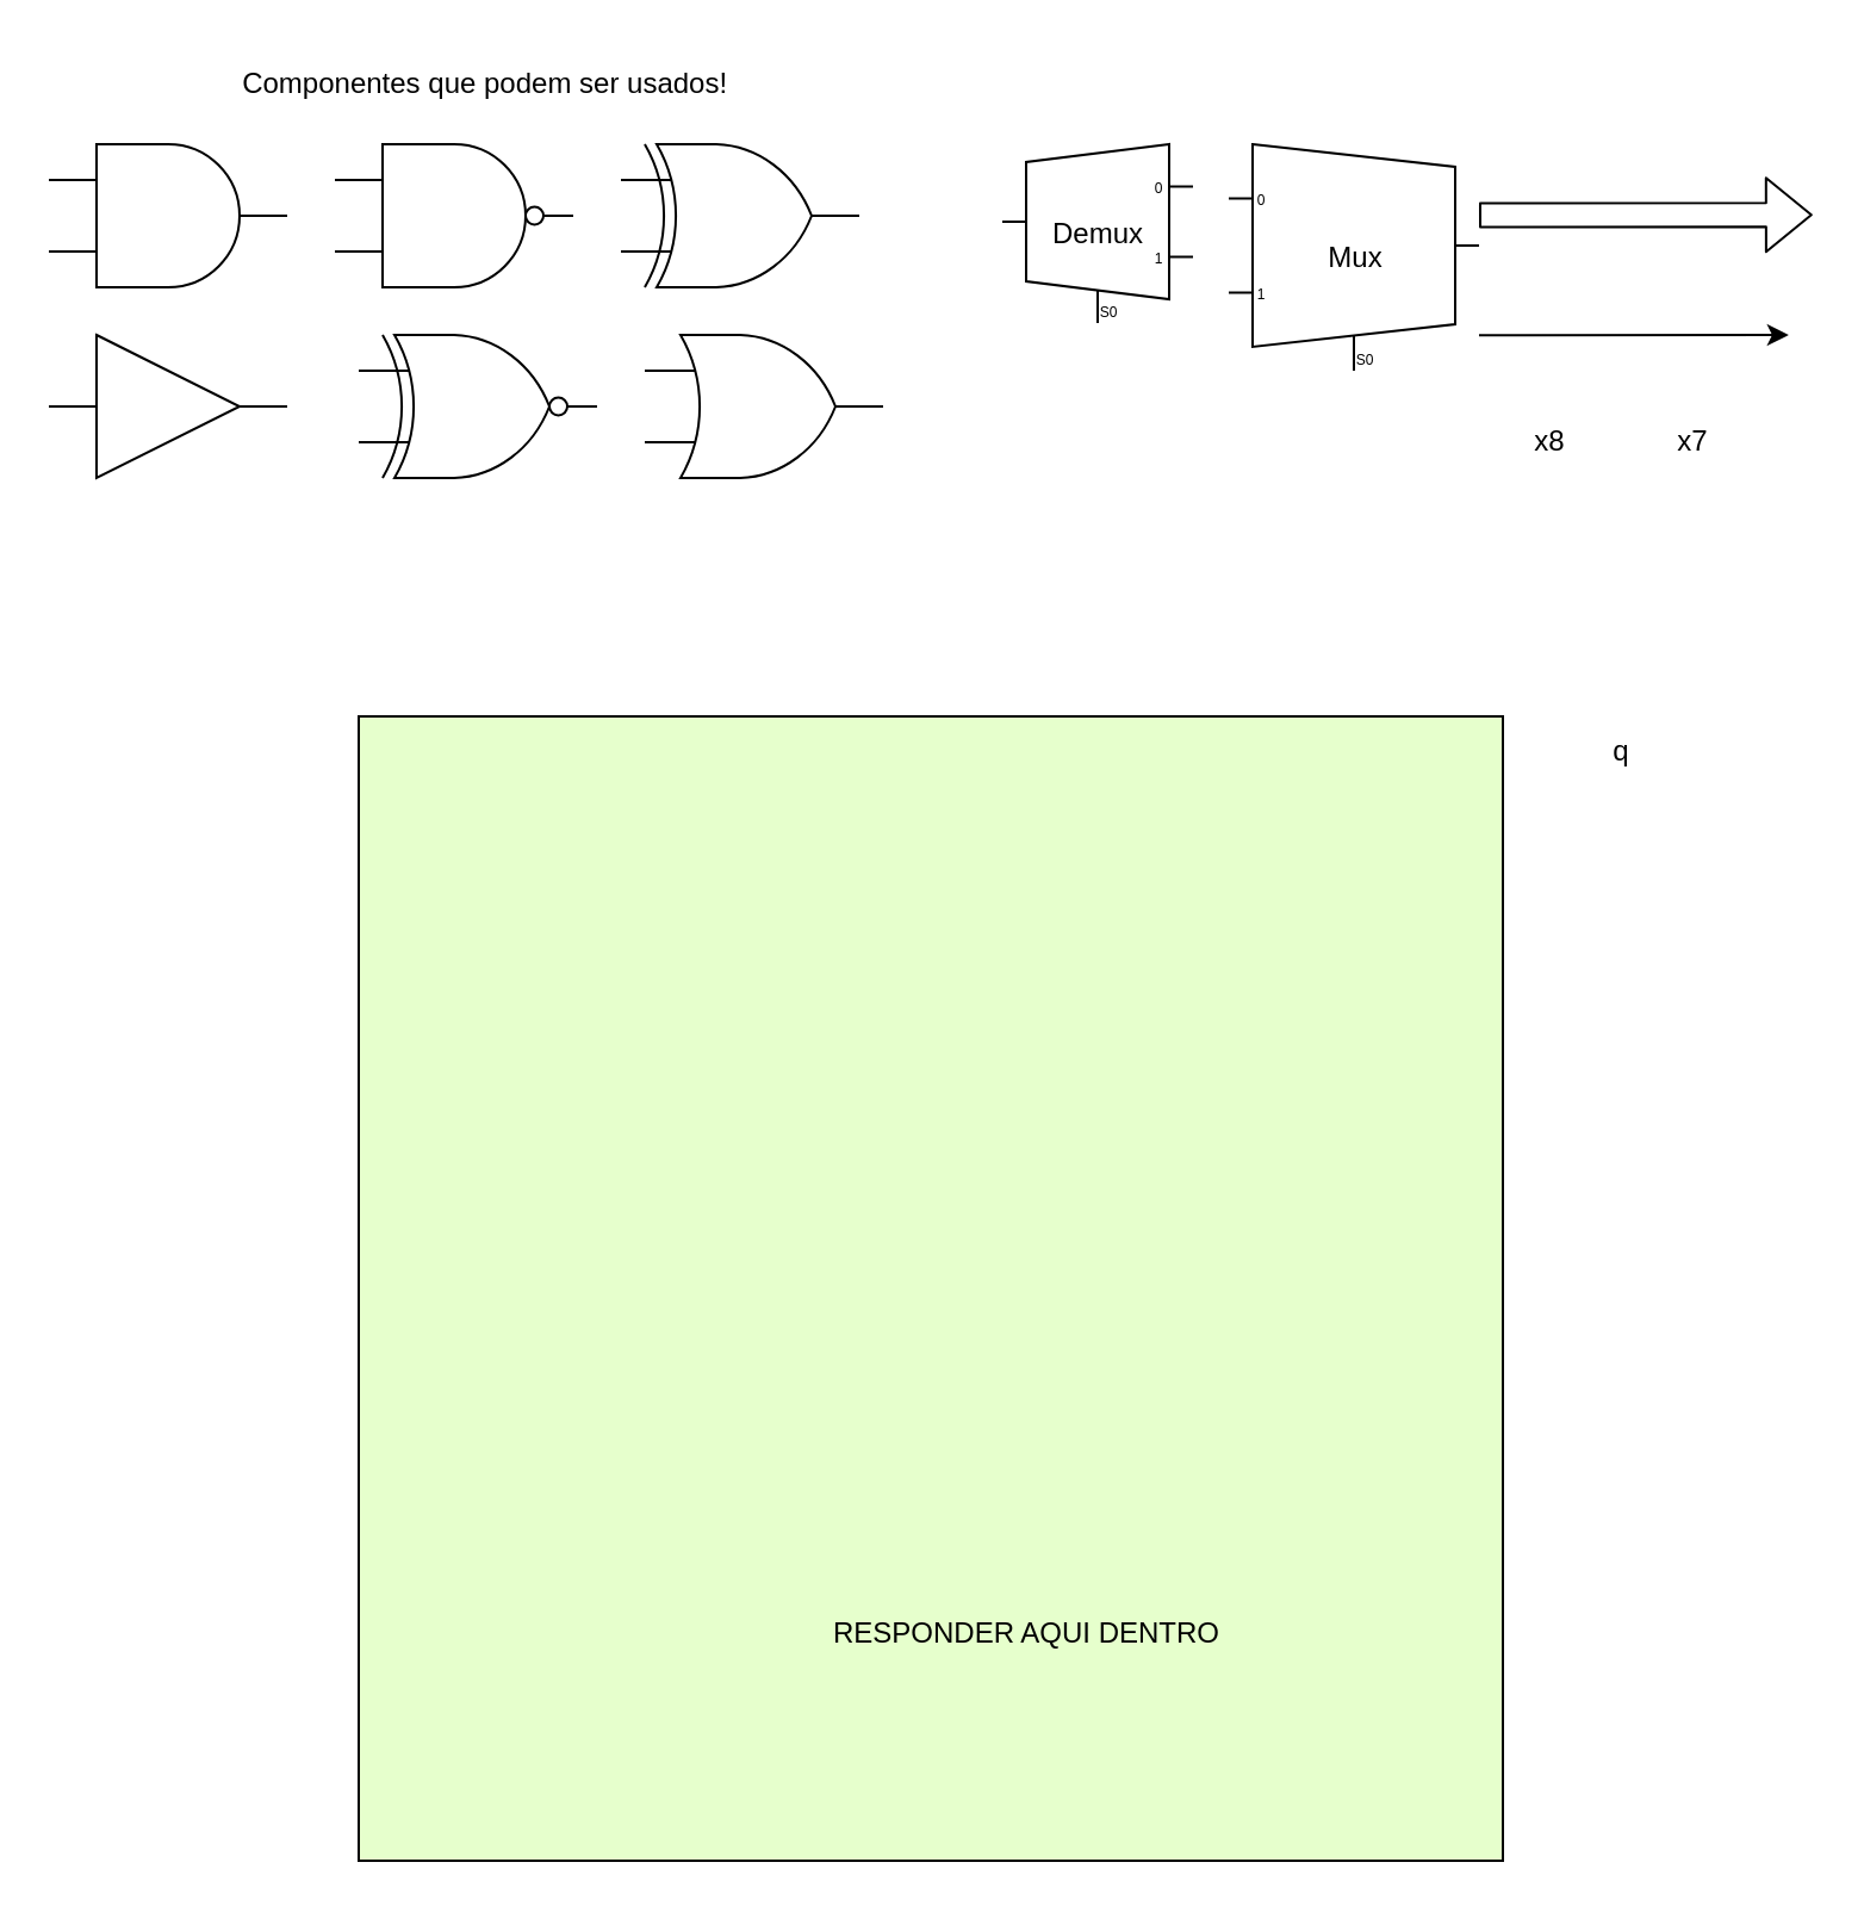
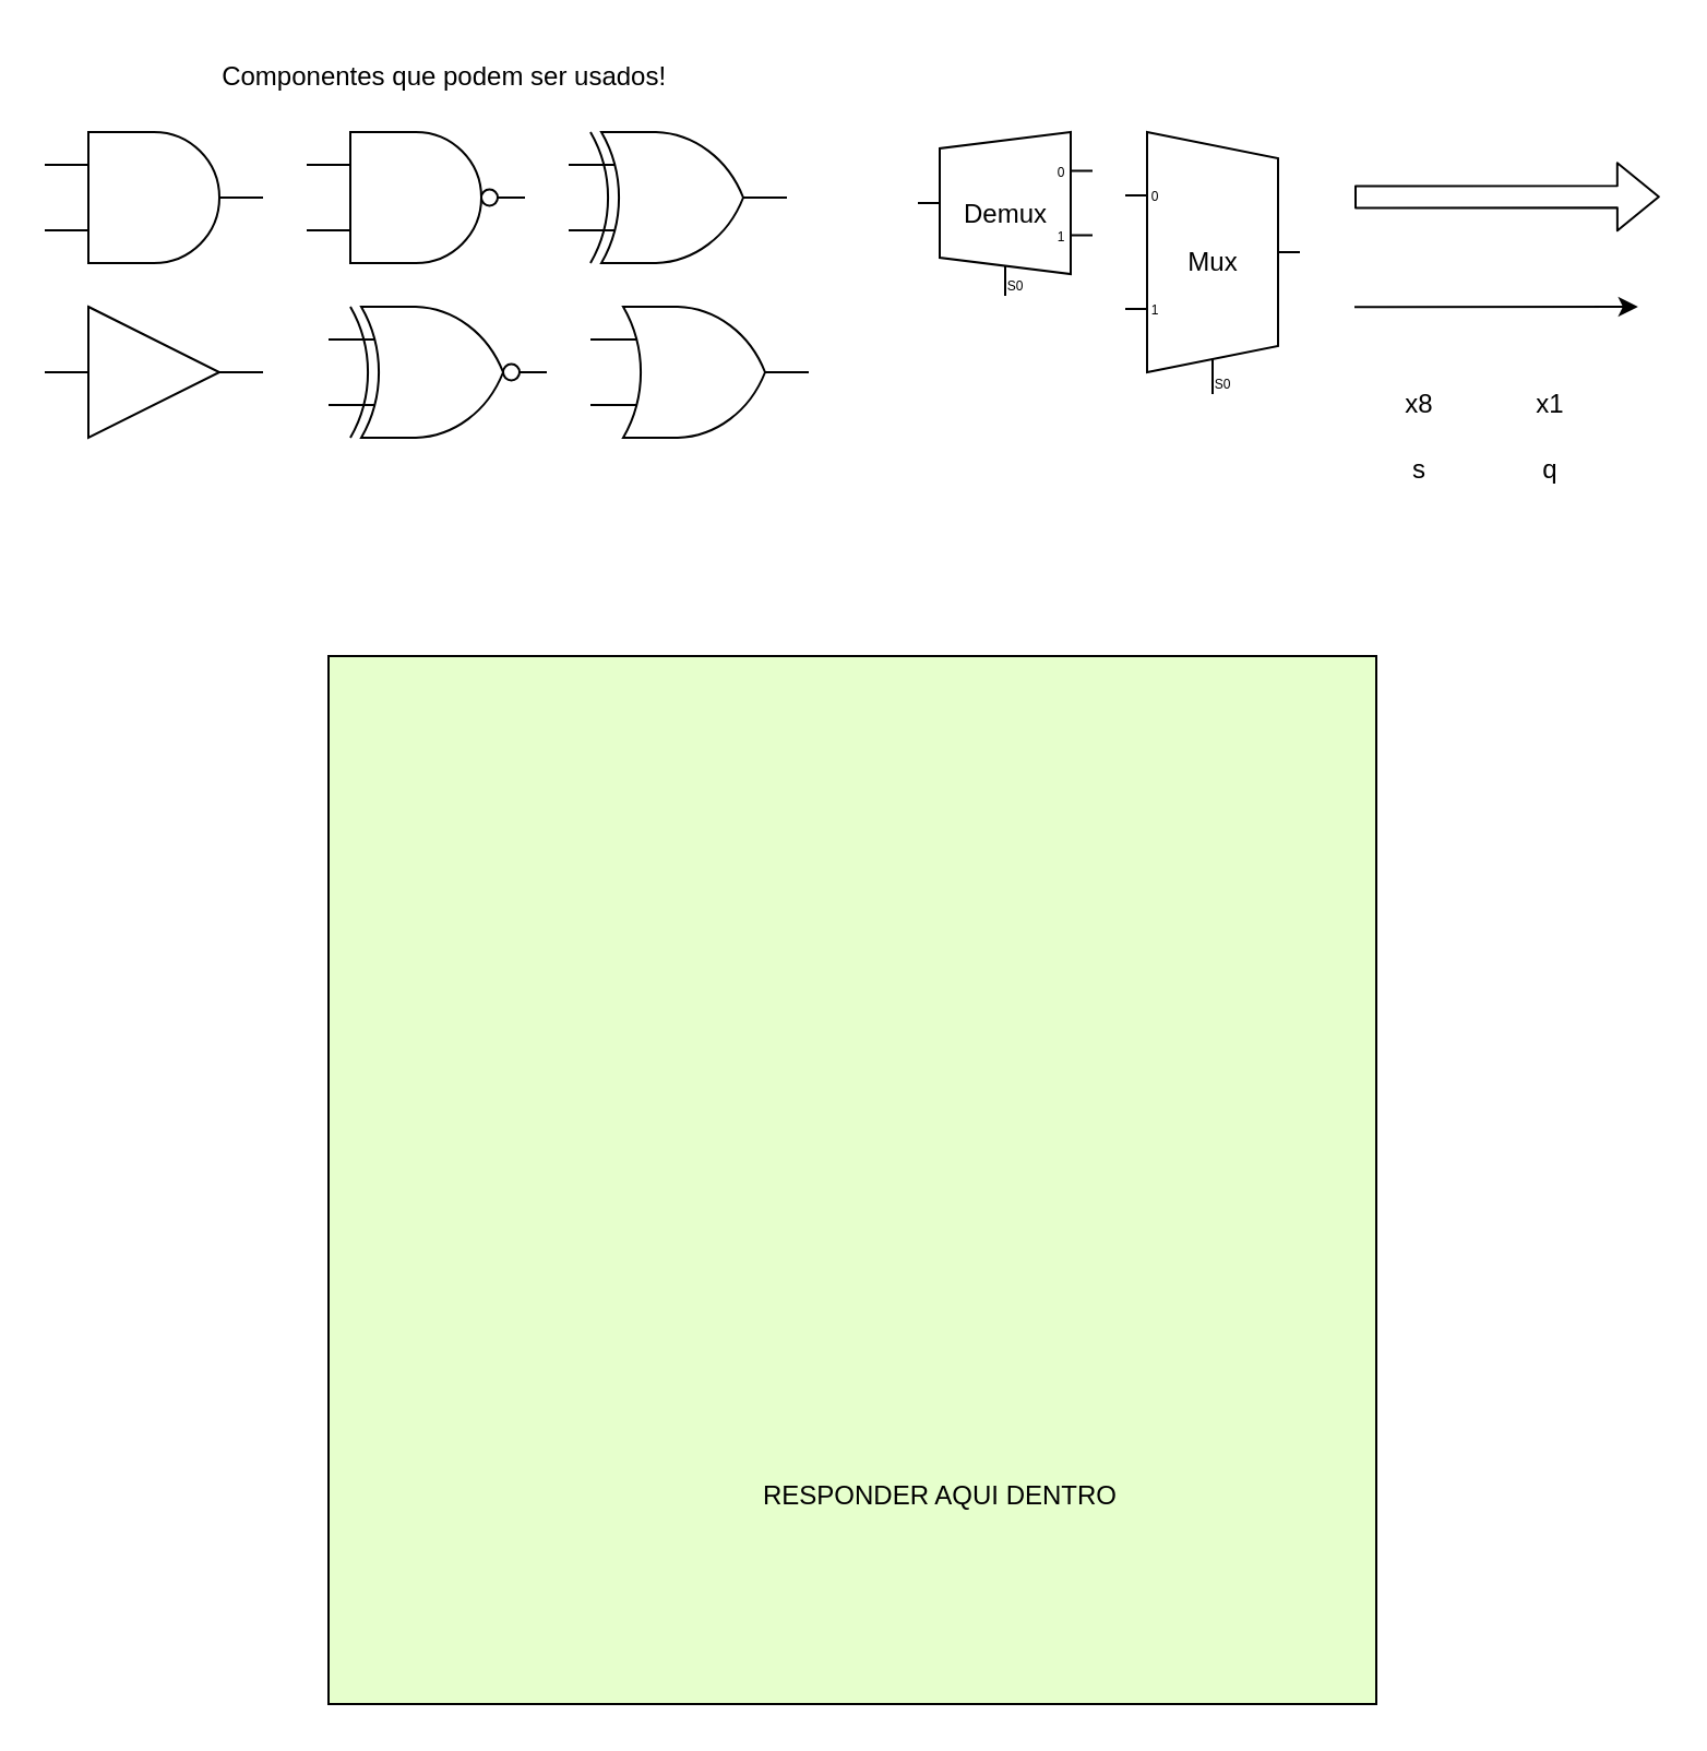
  <mxCell id="0" />
  <mxCell id="1" parent="0" />
  <mxCell id="2" value="" style="whiteSpace=wrap;html=1;aspect=fixed;fillColor=#E6FFCC;" vertex="1" parent="1"><mxGeometry x="150" y="300" width="480" height="480" as="geometry" /></mxCell>
  <mxCell id="3" value="x8" style="text;html=1;strokeColor=none;fillColor=none;align=center;verticalAlign=middle;whiteSpace=wrap;rounded=0;" vertex="1" parent="1"><mxGeometry x="620" y="170" width="60" height="30" as="geometry" /></mxCell>
- <mxCell id="4" value="x7" style="text;html=1;strokeColor=none;fillColor=none;align=center;verticalAlign=middle;whiteSpace=wrap;rounded=0;" vertex="1" parent="1"><mxGeometry x="680" y="170" width="60" height="30" as="geometry" /></mxCell>
- <mxCell id="6" value="q" style="text;html=1;strokeColor=none;fillColor=none;align=center;verticalAlign=middle;whiteSpace=wrap;rounded=0;" vertex="1" parent="1"><mxGeometry x="650" y="300" width="60" height="30" as="geometry" /></mxCell>
+ <mxCell id="4" value="x1" style="text;html=1;strokeColor=none;fillColor=none;align=center;verticalAlign=middle;whiteSpace=wrap;rounded=0;" vertex="1" parent="1"><mxGeometry x="680" y="170" width="60" height="30" as="geometry" /></mxCell>
+ <mxCell id="5" value="s" style="text;html=1;strokeColor=none;fillColor=none;align=center;verticalAlign=middle;whiteSpace=wrap;rounded=0;" vertex="1" parent="1"><mxGeometry x="620" y="200" width="60" height="30" as="geometry" /></mxCell>
+ <mxCell id="6" value="q" style="text;html=1;strokeColor=none;fillColor=none;align=center;verticalAlign=middle;whiteSpace=wrap;rounded=0;" vertex="1" parent="1"><mxGeometry x="680" y="200" width="60" height="30" as="geometry" /></mxCell>
  <mxCell id="7" value="RESPONDER AQUI DENTRO" style="text;html=1;align=center;verticalAlign=middle;resizable=0;points=[];autosize=1;strokeColor=none;fillColor=none;" vertex="1" parent="1"><mxGeometry x="335" y="670" width="190" height="30" as="geometry" /></mxCell>
  <mxCell id="8" value="Componentes que podem ser usados!&amp;nbsp;" style="text;html=1;strokeColor=none;fillColor=none;align=center;verticalAlign=middle;whiteSpace=wrap;rounded=0;" vertex="1" parent="1"><mxGeometry x="45" y="20" width="320" height="30" as="geometry" /></mxCell>
  <mxCell id="9" value="" style="verticalLabelPosition=bottom;shadow=0;dashed=0;align=center;html=1;verticalAlign=top;shape=mxgraph.electrical.logic_gates.buffer2;fillColor=#FFFFFF;" vertex="1" parent="1"><mxGeometry x="20" y="140" width="100" height="60" as="geometry" /></mxCell>
  <mxCell id="10" value="" style="verticalLabelPosition=bottom;shadow=0;dashed=0;align=center;html=1;verticalAlign=top;shape=mxgraph.electrical.logic_gates.logic_gate;operation=and;negating=1;negSize=0.15;fillColor=#FFFFFF;" vertex="1" parent="1"><mxGeometry x="140" y="60" width="100" height="60" as="geometry" /></mxCell>
  <mxCell id="11" value="" style="verticalLabelPosition=bottom;shadow=0;dashed=0;align=center;html=1;verticalAlign=top;shape=mxgraph.electrical.logic_gates.logic_gate;operation=and;fillColor=#FFFFFF;" vertex="1" parent="1"><mxGeometry x="20" y="60" width="100" height="60" as="geometry" /></mxCell>
  <mxCell id="12" value="" style="verticalLabelPosition=bottom;shadow=0;dashed=0;align=center;html=1;verticalAlign=top;shape=mxgraph.electrical.logic_gates.logic_gate;operation=or;fillColor=#FFFFFF;" vertex="1" parent="1"><mxGeometry x="270" y="140" width="100" height="60" as="geometry" /></mxCell>
  <mxCell id="13" value="" style="verticalLabelPosition=bottom;shadow=0;dashed=0;align=center;html=1;verticalAlign=top;shape=mxgraph.electrical.logic_gates.logic_gate;operation=xor;fillColor=#FFFFFF;" vertex="1" parent="1"><mxGeometry x="260" y="60" width="100" height="60" as="geometry" /></mxCell>
  <mxCell id="14" value="" style="verticalLabelPosition=bottom;shadow=0;dashed=0;align=center;html=1;verticalAlign=top;shape=mxgraph.electrical.logic_gates.logic_gate;operation=xor;negating=1;negSize=0.15;fillColor=#FFFFFF;" vertex="1" parent="1"><mxGeometry x="150" y="140" width="100" height="60" as="geometry" /></mxCell>
- <mxCell id="15" value="Mux" style="shadow=0;dashed=0;align=center;html=1;strokeWidth=1;shape=mxgraph.electrical.abstract.mux2;fillColor=#FFFFFF;" vertex="1" parent="1"><mxGeometry x="515" y="60" width="105" height="95" as="geometry" /></mxCell>
+ <mxCell id="15" value="Mux" style="shadow=0;dashed=0;align=center;html=1;strokeWidth=1;shape=mxgraph.electrical.abstract.mux2;fillColor=#FFFFFF;" vertex="1" parent="1"><mxGeometry x="515" y="60" width="80" height="120" as="geometry" /></mxCell>
  <mxCell id="16" value="Demux" style="shadow=0;dashed=0;align=center;html=1;strokeWidth=1;shape=mxgraph.electrical.abstract.mux2;operation=demux;fillColor=#FFFFFF;" vertex="1" parent="1"><mxGeometry x="420" y="60" width="80" height="75" as="geometry" /></mxCell>
  <mxCell id="17" value="" style="shape=flexArrow;endArrow=classic;html=1;entryX=0.104;entryY=0.208;entryDx=0;entryDy=0;entryPerimeter=0;fillColor=#FFFFFF;" edge="1" parent="1"><mxGeometry width="50" height="50" relative="1" as="geometry"><mxPoint x="620" y="89.78" as="sourcePoint" /><mxPoint x="759.92" y="89.62" as="targetPoint" /></mxGeometry></mxCell>
  <mxCell id="18" value="" style="endArrow=classic;html=1;fillColor=#FFFFFF;entryX=0.104;entryY=0.229;entryDx=0;entryDy=0;entryPerimeter=0;" edge="1" parent="1"><mxGeometry width="50" height="50" relative="1" as="geometry"><mxPoint x="620" y="140.08" as="sourcePoint" /><mxPoint x="749.92" y="140" as="targetPoint" /></mxGeometry></mxCell>
